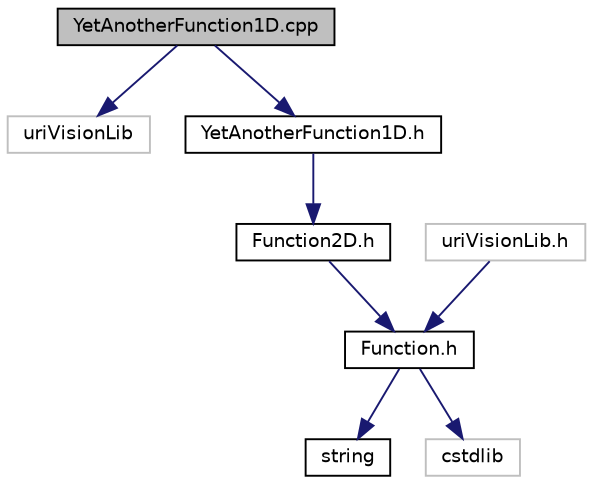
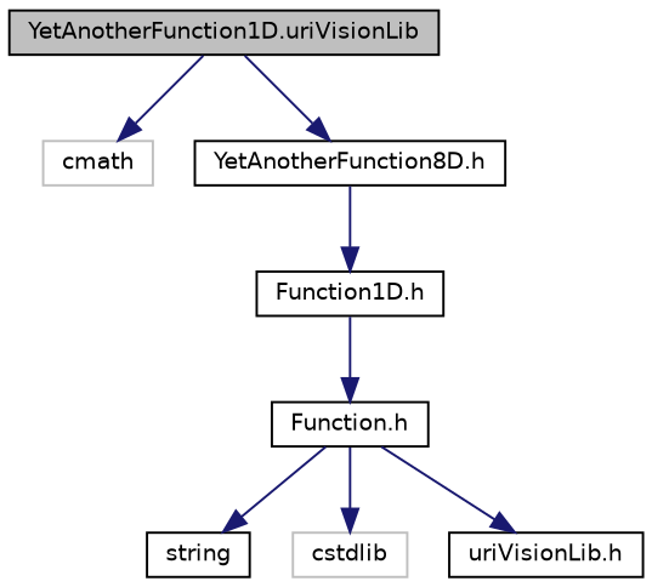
  digraph {
    node [color=black fillcolor=white fontname=Helvetica fontsize=10 shape=record style=filled]
    edge [color=midnightblue fontname=Helvetica fontsize=10 labelfontname=Helvetica labelfontsize=10 style=solid]
-   n1 [fillcolor=grey75 fontcolor=black height=0.2 label="YetAnotherFunction1D.cpp" width=0.4]
-   n2 [color=grey75 height=0.2 label=uriVisionLib width=0.4]
-   n3 [height=0.2 label="YetAnotherFunction1D.h" width=0.4]
-   n4 [height=0.2 label="Function2D.h" width=0.4]
+   n1 [fillcolor=grey75 fontcolor=black height=0.2 label="YetAnotherFunction1D.uriVisionLib" width=0.4]
+   n2 [color=grey75 height=0.2 label=cmath width=0.4]
+   n3 [height=0.2 label="YetAnotherFunction8D.h" width=0.4]
+   n4 [height=0.2 label="Function1D.h" width=0.4]
    n5 [height=0.2 label="Function.h" width=0.4]
    n6 [height=0.2 label=string width=0.4]
    n7 [color=grey75 height=0.2 label=cstdlib width=0.4]
-   n8 [color=grey75 height=0.2 label="uriVisionLib.h" width=0.4]
+   n8 [height=0.2 label="uriVisionLib.h" width=0.4]
    n1 -> n2
    n1 -> n3
    n3 -> n4
    n4 -> n5
    n5 -> n6
    n5 -> n7
-   n8 -> n5
+   n5 -> n8
  }
